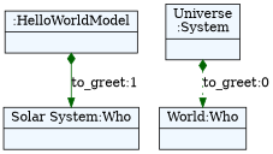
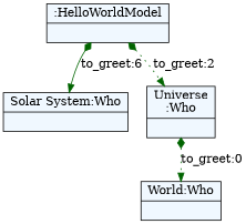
  digraph {
    fontname="Bitstream Vera Sans"
    fontsize=8
    nodesep=0.3
    node [fillcolor=aliceblue shape=record style=filled]
    edge [arrowtail=diamond color=darkgreen dir=both style=dotted]
    n1 [label="{:HelloWorldModel|}"]
    n2 [label="{Solar System:Who|}"]
-   n3 [label="{Universe\n:System|}"]
+   n3 [label="{Universe\n:Who|}"]
    n4 [label="{World:Who|}"]
-   n1 -> n2 [label="to_greet:1" style=solid]
+   n1 -> n2 [label="to_greet:6" style=solid]
+   n1 -> n3 [label="to_greet:2"]
    n3 -> n4 [label="to_greet:0"]
  }
